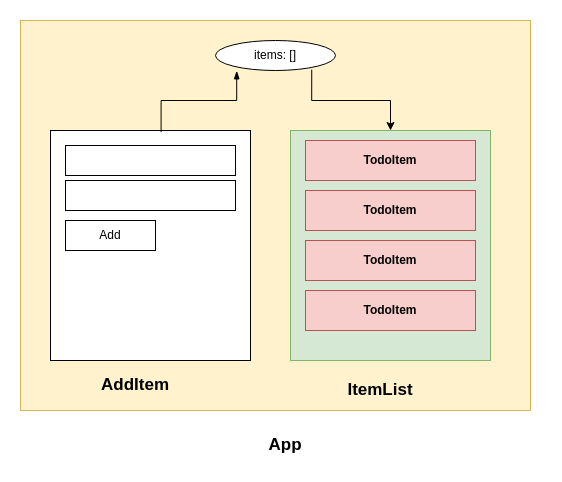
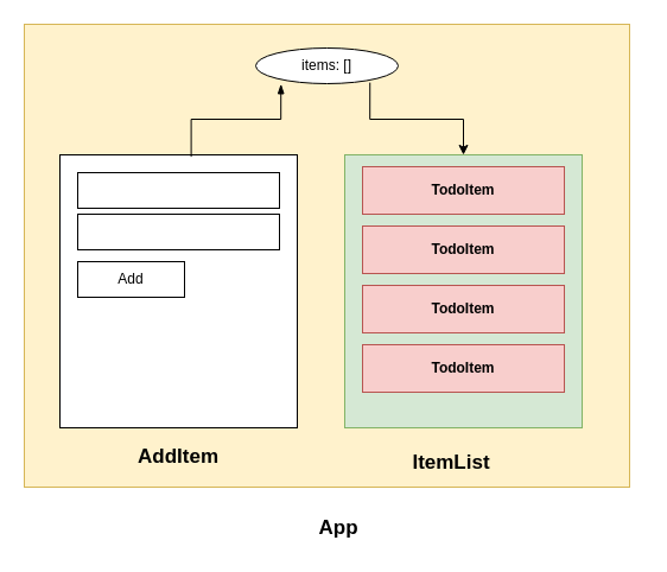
  <mxCell id="0" />
  <mxCell id="1" parent="0" />
  <mxCell id="2" value="" style="rounded=0;whiteSpace=wrap;html=1;fillColor=#fff2cc;strokeColor=#d6b656;" vertex="1" parent="1"><mxGeometry x="20" y="20" width="510" height="390" as="geometry" /></mxCell>
  <mxCell id="3" value="" style="rounded=0;whiteSpace=wrap;html=1;" vertex="1" parent="1"><mxGeometry x="50" y="130" width="200" height="230" as="geometry" /></mxCell>
  <mxCell id="4" value="" style="rounded=0;whiteSpace=wrap;html=1;fillColor=#d5e8d4;strokeColor=#82b366;" vertex="1" parent="1"><mxGeometry x="290" y="130" width="200" height="230" as="geometry" /></mxCell>
  <mxCell id="5" value="TodoItem" style="rounded=0;whiteSpace=wrap;html=1;fillColor=#f8cecc;strokeColor=#b85450;fontStyle=1" vertex="1" parent="1"><mxGeometry x="305" y="140" width="170" height="40" as="geometry" /></mxCell>
  <mxCell id="6" value="TodoItem" style="rounded=0;whiteSpace=wrap;html=1;fillColor=#f8cecc;strokeColor=#b85450;fontStyle=1" vertex="1" parent="1"><mxGeometry x="305" y="240" width="170" height="40" as="geometry" /></mxCell>
  <mxCell id="7" value="TodoItem" style="rounded=0;whiteSpace=wrap;html=1;fillColor=#f8cecc;strokeColor=#b85450;fontStyle=1" vertex="1" parent="1"><mxGeometry x="305" y="190" width="170" height="40" as="geometry" /></mxCell>
  <mxCell id="8" value="TodoItem" style="rounded=0;whiteSpace=wrap;html=1;fillColor=#f8cecc;strokeColor=#b85450;fontStyle=1" vertex="1" parent="1"><mxGeometry x="305" y="290" width="170" height="40" as="geometry" /></mxCell>
  <mxCell id="9" value="" style="rounded=0;whiteSpace=wrap;html=1;" vertex="1" parent="1"><mxGeometry x="65" y="145" width="170" height="30" as="geometry" /></mxCell>
  <mxCell id="10" value="" style="rounded=0;whiteSpace=wrap;html=1;" vertex="1" parent="1"><mxGeometry x="65" y="180" width="170" height="30" as="geometry" /></mxCell>
  <mxCell id="11" value="Add" style="rounded=0;whiteSpace=wrap;html=1;" vertex="1" parent="1"><mxGeometry x="65" y="220" width="90" height="30" as="geometry" /></mxCell>
- <mxCell id="12" value="AddItem" style="text;html=1;align=center;verticalAlign=middle;whiteSpace=wrap;rounded=0;fontStyle=1;fontSize=17;" vertex="1" parent="1"><mxGeometry x="35" y="370" width="200" height="30" as="geometry" /></mxCell>
+ <mxCell id="12" value="AddItem" style="text;html=1;align=center;verticalAlign=middle;whiteSpace=wrap;rounded=0;fontStyle=1;fontSize=17;" vertex="1" parent="1"><mxGeometry x="50" y="370" width="200" height="30" as="geometry" /></mxCell>
  <mxCell id="13" value="ItemList" style="text;html=1;align=center;verticalAlign=middle;whiteSpace=wrap;rounded=0;fontStyle=1;fontSize=17;" vertex="1" parent="1"><mxGeometry x="280" y="375" width="200" height="30" as="geometry" /></mxCell>
  <mxCell id="14" value="App" style="text;html=1;align=center;verticalAlign=middle;whiteSpace=wrap;rounded=0;fontStyle=1;fontSize=17;" vertex="1" parent="1"><mxGeometry x="30" y="430" width="510" height="30" as="geometry" /></mxCell>
  <mxCell id="15" style="edgeStyle=orthogonalEdgeStyle;rounded=0;orthogonalLoop=1;jettySize=auto;html=1;exitX=0.802;exitY=0.971;exitDx=0;exitDy=0;exitPerimeter=0;" edge="1" parent="1" source="16" target="4"><mxGeometry relative="1" as="geometry" /></mxCell>
  <mxCell id="16" value="items: []" style="ellipse;whiteSpace=wrap;html=1;" vertex="1" parent="1"><mxGeometry x="215" y="40" width="120" height="30" as="geometry" /></mxCell>
  <mxCell id="17" style="edgeStyle=orthogonalEdgeStyle;rounded=0;orthogonalLoop=1;jettySize=auto;html=1;entryX=0.553;entryY=0.007;entryDx=0;entryDy=0;entryPerimeter=0;startArrow=blockThin;startFill=1;endArrow=none;endFill=0;exitX=0.177;exitY=1.012;exitDx=0;exitDy=0;exitPerimeter=0;" edge="1" parent="1" source="16" target="3"><mxGeometry relative="1" as="geometry" /></mxCell>
